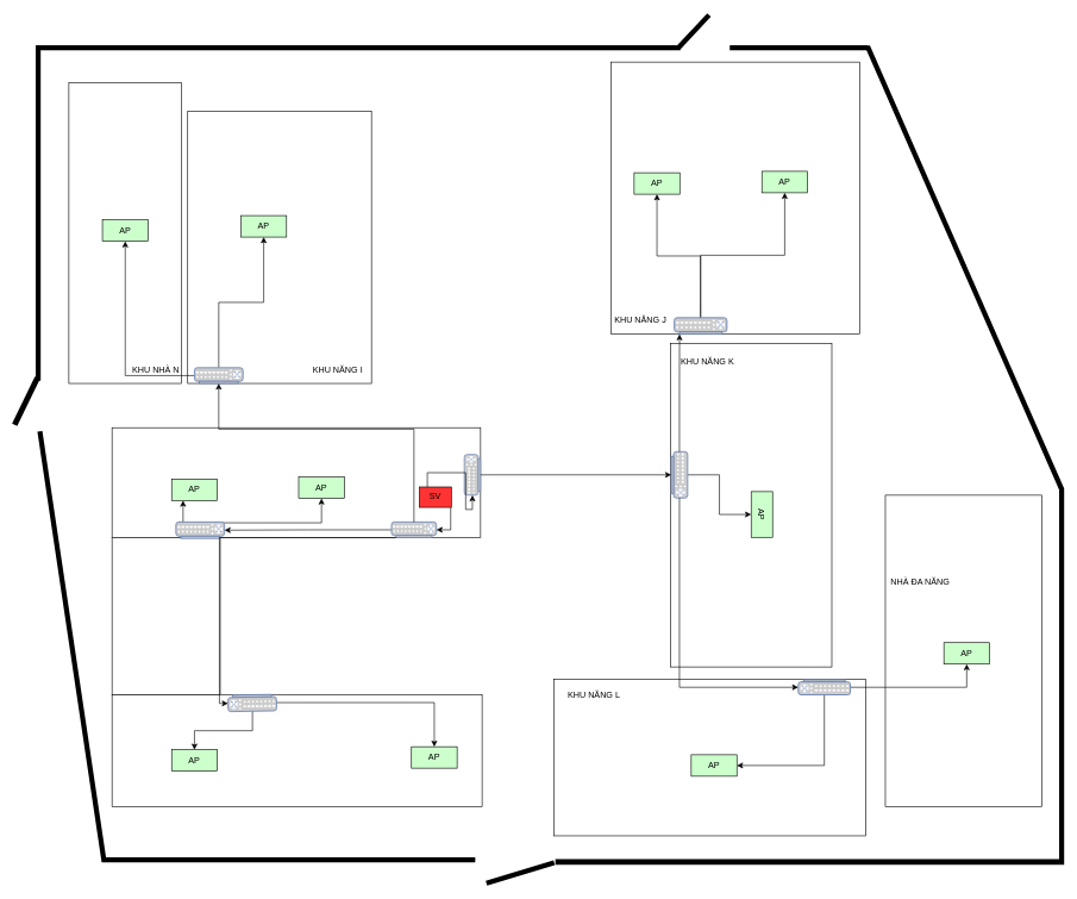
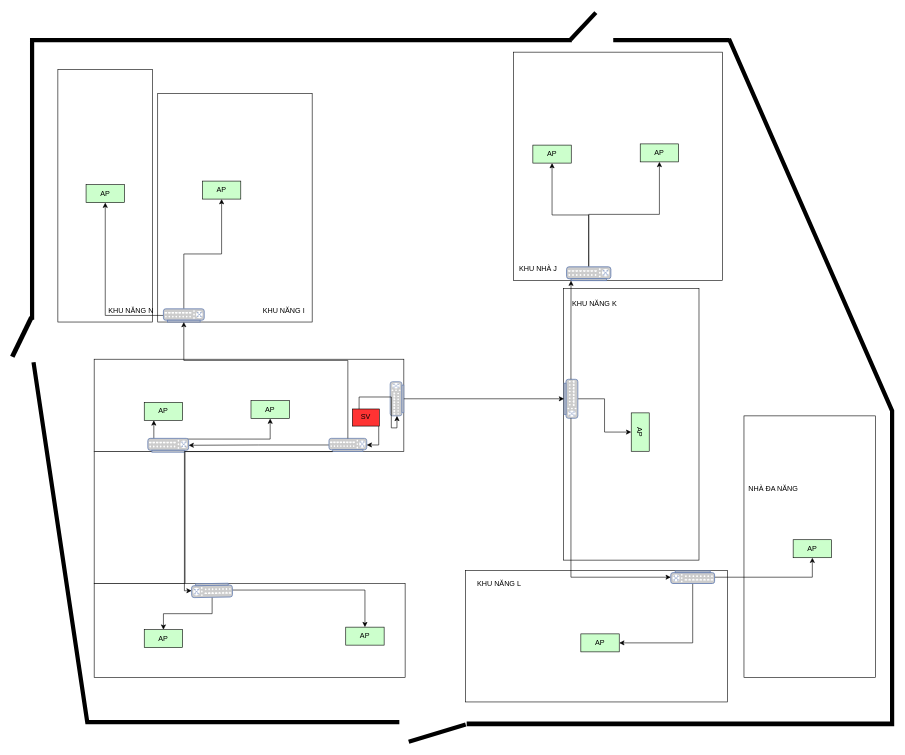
  <mxCell id="0" />
  <mxCell id="1" parent="0" />
  <mxCell id="2" value="" style="rounded=0;whiteSpace=wrap;html=1;" parent="1" vertex="1"><mxGeometry x="156.5" y="752" width="151.5" height="220" as="geometry" /></mxCell>
  <mxCell id="3" value="" style="rounded=0;whiteSpace=wrap;html=1;" parent="1" vertex="1"><mxGeometry x="156.5" y="598" width="516.38" height="154" as="geometry" /></mxCell>
  <mxCell id="4" value="" style="rounded=0;whiteSpace=wrap;html=1;" parent="1" vertex="1"><mxGeometry x="262.5" y="155" width="257.5" height="381" as="geometry" /></mxCell>
  <mxCell id="5" value="" style="rounded=0;whiteSpace=wrap;html=1;" parent="1" vertex="1"><mxGeometry x="96" y="115" width="158" height="421" as="geometry" /></mxCell>
  <mxCell id="6" value="" style="rounded=0;whiteSpace=wrap;html=1;" parent="1" vertex="1"><mxGeometry x="156.5" y="972" width="518.5" height="157" as="geometry" /></mxCell>
  <mxCell id="7" value="" style="rounded=0;whiteSpace=wrap;html=1;" parent="1" vertex="1"><mxGeometry x="856" y="86" width="348" height="381" as="geometry" /></mxCell>
  <mxCell id="8" value="" style="rounded=0;whiteSpace=wrap;html=1;" parent="1" vertex="1"><mxGeometry x="939" y="480" width="226" height="453" as="geometry" /></mxCell>
  <mxCell id="9" value="" style="rounded=0;whiteSpace=wrap;html=1;" parent="1" vertex="1"><mxGeometry x="776" y="950" width="436.5" height="219.5" as="geometry" /></mxCell>
  <mxCell id="10" value="" style="rounded=0;whiteSpace=wrap;html=1;direction=south;" parent="1" vertex="1"><mxGeometry x="1240" y="692.5" width="219.5" height="436.5" as="geometry" /></mxCell>
  <mxCell id="11" value="NHÀ ĐA NĂNG" style="text;html=1;align=center;verticalAlign=middle;whiteSpace=wrap;rounded=0;" parent="1" vertex="1"><mxGeometry x="1242.25" y="800" width="94" height="30" as="geometry" /></mxCell>
  <mxCell id="12" value="KHU NĂNG L" style="text;html=1;align=center;verticalAlign=middle;whiteSpace=wrap;rounded=0;" parent="1" vertex="1"><mxGeometry x="785" y="957" width="94" height="30" as="geometry" /></mxCell>
  <mxCell id="13" value="KHU NĂNG K" style="text;html=1;align=center;verticalAlign=middle;whiteSpace=wrap;rounded=0;" parent="1" vertex="1"><mxGeometry x="944.49" y="490" width="94" height="30" as="geometry" /></mxCell>
- <mxCell id="14" value="KHU NĂNG J" style="text;html=1;align=center;verticalAlign=middle;whiteSpace=wrap;rounded=0;" parent="1" vertex="1"><mxGeometry x="850.49" y="433" width="94" height="30" as="geometry" /></mxCell>
+ <mxCell id="14" value="KHU NHÀ J" style="text;html=1;align=center;verticalAlign=middle;whiteSpace=wrap;rounded=0;" parent="1" vertex="1"><mxGeometry x="850.49" y="433" width="94" height="30" as="geometry" /></mxCell>
  <mxCell id="15" value="KHU NĂNG I" style="text;html=1;align=center;verticalAlign=middle;whiteSpace=wrap;rounded=0;" parent="1" vertex="1"><mxGeometry x="426" y="501" width="94" height="34" as="geometry" /></mxCell>
- <mxCell id="16" value="KHU NHÀ N" style="text;html=1;align=center;verticalAlign=middle;whiteSpace=wrap;rounded=0;" parent="1" vertex="1"><mxGeometry x="170.75" y="503" width="94" height="30" as="geometry" /></mxCell>
+ <mxCell id="16" value="KHU NĂNG N" style="text;html=1;align=center;verticalAlign=middle;whiteSpace=wrap;rounded=0;" parent="1" vertex="1"><mxGeometry x="170.75" y="503" width="94" height="30" as="geometry" /></mxCell>
  <mxCell id="17" value="" style="endArrow=none;html=1;rounded=0;strokeWidth=7;" parent="1" edge="1"><mxGeometry width="50" height="50" relative="1" as="geometry"><mxPoint x="53" y="532" as="sourcePoint" /><mxPoint x="953" y="66" as="targetPoint" /><Array as="points"><mxPoint x="53" y="66" /></Array></mxGeometry></mxCell>
  <mxCell id="18" value="" style="endArrow=none;html=1;rounded=0;strokeWidth=7;" parent="1" edge="1"><mxGeometry width="50" height="50" relative="1" as="geometry"><mxPoint x="665.37" y="1203" as="sourcePoint" /><mxPoint x="55.37" y="603" as="targetPoint" /><Array as="points"><mxPoint x="145" y="1203" /></Array></mxGeometry></mxCell>
  <mxCell id="19" value="" style="endArrow=none;html=1;rounded=0;strokeWidth=7;" parent="1" edge="1"><mxGeometry width="50" height="50" relative="1" as="geometry"><mxPoint x="1487" y="1210" as="sourcePoint" /><mxPoint x="1215" y="64" as="targetPoint" /><Array as="points"><mxPoint x="1487" y="684" /></Array></mxGeometry></mxCell>
  <mxCell id="20" value="" style="endArrow=none;html=1;rounded=0;strokeWidth=8;" parent="1" edge="1"><mxGeometry width="50" height="50" relative="1" as="geometry"><mxPoint x="777.63" y="1206" as="sourcePoint" /><mxPoint x="1483.63" y="1206" as="targetPoint" /></mxGeometry></mxCell>
  <mxCell id="21" value="SV" style="rounded=0;whiteSpace=wrap;html=1;strokeColor=#000000;fillColor=#FF3333;" parent="1" vertex="1"><mxGeometry x="587" y="681" width="45" height="28.5" as="geometry" /></mxCell>
  <mxCell id="22" style="edgeStyle=orthogonalEdgeStyle;rounded=0;orthogonalLoop=1;jettySize=auto;html=1;exitX=0;exitY=0.5;exitDx=0;exitDy=0;exitPerimeter=0;" parent="1" source="23" target="34" edge="1"><mxGeometry relative="1" as="geometry" /></mxCell>
  <mxCell id="23" value="" style="fontColor=#0066CC;verticalAlign=top;verticalLabelPosition=bottom;labelPosition=center;align=center;html=1;outlineConnect=0;fillColor=#CCCCCC;strokeColor=#6881B3;gradientColor=none;gradientDirection=north;strokeWidth=2;shape=mxgraph.networks.switch;" parent="1" vertex="1"><mxGeometry x="548" y="730" width="63" height="22" as="geometry" /></mxCell>
  <mxCell id="24" value="" style="fontColor=#0066CC;verticalAlign=top;verticalLabelPosition=bottom;labelPosition=center;align=center;html=1;outlineConnect=0;fillColor=#CCCCCC;strokeColor=#6881B3;gradientColor=none;gradientDirection=north;strokeWidth=2;shape=mxgraph.networks.switch;direction=north;" parent="1" vertex="1"><mxGeometry x="650" y="635.5" width="22.88" height="57" as="geometry" /></mxCell>
  <mxCell id="25" style="edgeStyle=orthogonalEdgeStyle;rounded=0;orthogonalLoop=1;jettySize=auto;html=1;exitX=0.5;exitY=1;exitDx=0;exitDy=0;" parent="1" source="21" target="21" edge="1"><mxGeometry relative="1" as="geometry" /></mxCell>
  <mxCell id="26" value="AP" style="rounded=0;whiteSpace=wrap;html=1;fillColor=#CCFFCC;" parent="1" vertex="1"><mxGeometry x="418" y="667" width="64" height="30" as="geometry" /></mxCell>
  <mxCell id="27" value="AP" style="rounded=0;whiteSpace=wrap;html=1;fillColor=#CCFFCC;" parent="1" vertex="1"><mxGeometry x="240" y="670" width="64" height="30" as="geometry" /></mxCell>
  <mxCell id="28" value="AP" style="rounded=0;whiteSpace=wrap;html=1;fillColor=#CCFFCC;" parent="1" vertex="1"><mxGeometry x="240" y="1049" width="64" height="30" as="geometry" /></mxCell>
  <mxCell id="29" value="AP" style="rounded=0;whiteSpace=wrap;html=1;fillColor=#CCFFCC;" parent="1" vertex="1"><mxGeometry x="576" y="1044.75" width="64" height="30" as="geometry" /></mxCell>
  <mxCell id="30" style="edgeStyle=orthogonalEdgeStyle;rounded=0;orthogonalLoop=1;jettySize=auto;html=1;entryX=1;entryY=0.5;entryDx=0;entryDy=0;entryPerimeter=0;" parent="1" source="21" target="23" edge="1"><mxGeometry relative="1" as="geometry"><Array as="points"><mxPoint x="631" y="741" /></Array></mxGeometry></mxCell>
  <mxCell id="31" style="edgeStyle=orthogonalEdgeStyle;rounded=0;orthogonalLoop=1;jettySize=auto;html=1;exitX=0.25;exitY=0;exitDx=0;exitDy=0;entryX=0;entryY=0.5;entryDx=0;entryDy=0;entryPerimeter=0;" parent="1" source="21" target="24" edge="1"><mxGeometry relative="1" as="geometry" /></mxCell>
  <mxCell id="32" style="edgeStyle=orthogonalEdgeStyle;rounded=0;orthogonalLoop=1;jettySize=auto;html=1;exitX=0.95;exitY=0.05;exitDx=0;exitDy=0;exitPerimeter=0;" parent="1" source="34" target="26" edge="1"><mxGeometry relative="1" as="geometry" /></mxCell>
  <mxCell id="33" style="edgeStyle=orthogonalEdgeStyle;rounded=0;orthogonalLoop=1;jettySize=auto;html=1;exitX=0.05;exitY=0.05;exitDx=0;exitDy=0;exitPerimeter=0;entryX=0.25;entryY=1;entryDx=0;entryDy=0;" parent="1" source="34" target="27" edge="1"><mxGeometry relative="1" as="geometry" /></mxCell>
  <mxCell id="34" value="" style="fontColor=#0066CC;verticalAlign=top;verticalLabelPosition=bottom;labelPosition=center;align=center;html=1;outlineConnect=0;fillColor=#CCCCCC;strokeColor=#6881B3;gradientColor=none;gradientDirection=north;strokeWidth=2;shape=mxgraph.networks.switch;rotation=0;" parent="1" vertex="1"><mxGeometry x="246" y="730" width="68" height="23" as="geometry" /></mxCell>
  <mxCell id="35" style="edgeStyle=orthogonalEdgeStyle;rounded=0;orthogonalLoop=1;jettySize=auto;html=1;exitX=0;exitY=0.5;exitDx=0;exitDy=0;exitPerimeter=0;entryX=0.5;entryY=0;entryDx=0;entryDy=0;" parent="1" source="37" target="29" edge="1"><mxGeometry relative="1" as="geometry" /></mxCell>
  <mxCell id="36" style="edgeStyle=orthogonalEdgeStyle;rounded=0;orthogonalLoop=1;jettySize=auto;html=1;exitX=0.5;exitY=0;exitDx=0;exitDy=0;exitPerimeter=0;entryX=0.5;entryY=0;entryDx=0;entryDy=0;" parent="1" source="37" target="28" edge="1"><mxGeometry relative="1" as="geometry" /></mxCell>
  <mxCell id="37" value="" style="fontColor=#0066CC;verticalAlign=top;verticalLabelPosition=bottom;labelPosition=center;align=center;html=1;outlineConnect=0;fillColor=#CCCCCC;strokeColor=#6881B3;gradientColor=none;gradientDirection=north;strokeWidth=2;shape=mxgraph.networks.switch;rotation=-181;" parent="1" vertex="1"><mxGeometry x="319" y="972" width="68" height="23" as="geometry" /></mxCell>
  <mxCell id="38" style="edgeStyle=orthogonalEdgeStyle;rounded=0;orthogonalLoop=1;jettySize=auto;html=1;exitX=0.1;exitY=1;exitDx=0;exitDy=0;exitPerimeter=0;entryX=1;entryY=0.5;entryDx=0;entryDy=0;entryPerimeter=0;" parent="1" source="23" target="37" edge="1"><mxGeometry relative="1" as="geometry"><Array as="points"><mxPoint x="307" y="752" /><mxPoint x="307" y="984" /></Array></mxGeometry></mxCell>
  <mxCell id="39" value="" style="endArrow=none;html=1;rounded=0;strokeWidth=8;" parent="1" edge="1"><mxGeometry width="50" height="50" relative="1" as="geometry"><mxPoint x="20" y="594" as="sourcePoint" /><mxPoint x="52" y="528" as="targetPoint" /></mxGeometry></mxCell>
  <mxCell id="40" value="" style="endArrow=none;html=1;rounded=0;strokeWidth=7;" parent="1" edge="1"><mxGeometry width="50" height="50" relative="1" as="geometry"><mxPoint x="681" y="1236" as="sourcePoint" /><mxPoint x="776" y="1207" as="targetPoint" /></mxGeometry></mxCell>
  <mxCell id="41" style="edgeStyle=orthogonalEdgeStyle;rounded=0;orthogonalLoop=1;jettySize=auto;html=1;exitX=0.5;exitY=0;exitDx=0;exitDy=0;exitPerimeter=0;entryX=0.5;entryY=1;entryDx=0;entryDy=0;" parent="1" source="43" target="46" edge="1"><mxGeometry relative="1" as="geometry" /></mxCell>
  <mxCell id="42" style="edgeStyle=orthogonalEdgeStyle;rounded=0;orthogonalLoop=1;jettySize=auto;html=1;exitX=0;exitY=0.5;exitDx=0;exitDy=0;exitPerimeter=0;entryX=0.5;entryY=1;entryDx=0;entryDy=0;" parent="1" source="43" target="45" edge="1"><mxGeometry relative="1" as="geometry" /></mxCell>
  <mxCell id="43" value="" style="fontColor=#0066CC;verticalAlign=top;verticalLabelPosition=bottom;labelPosition=center;align=center;html=1;outlineConnect=0;fillColor=#CCCCCC;strokeColor=#6881B3;gradientColor=none;gradientDirection=north;strokeWidth=2;shape=mxgraph.networks.switch;" parent="1" vertex="1"><mxGeometry x="272" y="514" width="68" height="22" as="geometry" /></mxCell>
  <mxCell id="44" style="edgeStyle=orthogonalEdgeStyle;rounded=0;orthogonalLoop=1;jettySize=auto;html=1;exitX=0.5;exitY=0;exitDx=0;exitDy=0;exitPerimeter=0;entryX=0.5;entryY=1;entryDx=0;entryDy=0;entryPerimeter=0;" parent="1" source="23" target="43" edge="1"><mxGeometry relative="1" as="geometry"><Array as="points"><mxPoint x="579" y="600" /><mxPoint x="306" y="600" /></Array></mxGeometry></mxCell>
  <mxCell id="45" value="AP" style="rounded=0;whiteSpace=wrap;html=1;fillColor=#CCFFCC;" parent="1" vertex="1"><mxGeometry x="143" y="307" width="64" height="30" as="geometry" /></mxCell>
  <mxCell id="46" value="AP" style="rounded=0;whiteSpace=wrap;html=1;fillColor=#CCFFCC;" parent="1" vertex="1"><mxGeometry x="337" y="301" width="64" height="30" as="geometry" /></mxCell>
  <mxCell id="47" style="edgeStyle=orthogonalEdgeStyle;rounded=0;orthogonalLoop=1;jettySize=auto;html=1;exitX=0.5;exitY=0;exitDx=0;exitDy=0;exitPerimeter=0;entryX=0.5;entryY=1;entryDx=0;entryDy=0;" parent="1" source="48" target="61" edge="1"><mxGeometry relative="1" as="geometry" /></mxCell>
  <mxCell id="48" value="" style="fontColor=#0066CC;verticalAlign=top;verticalLabelPosition=bottom;labelPosition=center;align=center;html=1;outlineConnect=0;fillColor=#CCCCCC;strokeColor=#6881B3;gradientColor=none;gradientDirection=north;strokeWidth=2;shape=mxgraph.networks.switch;rotation=90;" parent="1" vertex="1"><mxGeometry x="919" y="652.5" width="65" height="23" as="geometry" /></mxCell>
  <mxCell id="49" style="edgeStyle=orthogonalEdgeStyle;rounded=0;orthogonalLoop=1;jettySize=auto;html=1;exitX=0;exitY=0.5;exitDx=0;exitDy=0;exitPerimeter=0;entryX=0.5;entryY=1;entryDx=0;entryDy=0;" parent="1" source="51" target="62" edge="1"><mxGeometry relative="1" as="geometry" /></mxCell>
  <mxCell id="50" style="edgeStyle=orthogonalEdgeStyle;rounded=0;orthogonalLoop=1;jettySize=auto;html=1;exitX=0.5;exitY=0;exitDx=0;exitDy=0;exitPerimeter=0;entryX=1;entryY=0.5;entryDx=0;entryDy=0;" parent="1" source="51" target="63" edge="1"><mxGeometry relative="1" as="geometry" /></mxCell>
  <mxCell id="51" value="" style="fontColor=#0066CC;verticalAlign=top;verticalLabelPosition=bottom;labelPosition=center;align=center;html=1;outlineConnect=0;fillColor=#CCCCCC;strokeColor=#6881B3;gradientColor=none;gradientDirection=north;strokeWidth=2;shape=mxgraph.networks.switch;rotation=-180;" parent="1" vertex="1"><mxGeometry x="1118" y="951" width="73" height="21" as="geometry" /></mxCell>
  <mxCell id="52" style="edgeStyle=orthogonalEdgeStyle;rounded=0;orthogonalLoop=1;jettySize=auto;html=1;exitX=0.5;exitY=0;exitDx=0;exitDy=0;exitPerimeter=0;entryX=0.5;entryY=1;entryDx=0;entryDy=0;" parent="1" source="54" target="60" edge="1"><mxGeometry relative="1" as="geometry" /></mxCell>
  <mxCell id="53" style="edgeStyle=orthogonalEdgeStyle;rounded=0;orthogonalLoop=1;jettySize=auto;html=1;exitX=0.5;exitY=0;exitDx=0;exitDy=0;exitPerimeter=0;entryX=0.5;entryY=1;entryDx=0;entryDy=0;" parent="1" source="54" target="64" edge="1"><mxGeometry relative="1" as="geometry" /></mxCell>
  <mxCell id="54" value="" style="fontColor=#0066CC;verticalAlign=top;verticalLabelPosition=bottom;labelPosition=center;align=center;html=1;outlineConnect=0;fillColor=#CCCCCC;strokeColor=#6881B3;gradientColor=none;gradientDirection=north;strokeWidth=2;shape=mxgraph.networks.switch;" parent="1" vertex="1"><mxGeometry x="944.25" y="444" width="73.75" height="23" as="geometry" /></mxCell>
  <mxCell id="55" value="" style="endArrow=none;html=1;rounded=0;strokeWidth=7;" parent="1" edge="1"><mxGeometry width="50" height="50" relative="1" as="geometry"><mxPoint x="1022" y="66" as="sourcePoint" /><mxPoint x="1216" y="66" as="targetPoint" /></mxGeometry></mxCell>
  <mxCell id="56" value="" style="endArrow=none;html=1;rounded=0;strokeWidth=7;" parent="1" edge="1"><mxGeometry width="50" height="50" relative="1" as="geometry"><mxPoint x="951" y="65" as="sourcePoint" /><mxPoint x="993" y="20" as="targetPoint" /></mxGeometry></mxCell>
  <mxCell id="57" style="edgeStyle=orthogonalEdgeStyle;rounded=0;orthogonalLoop=1;jettySize=auto;html=1;exitX=0.5;exitY=1;exitDx=0;exitDy=0;exitPerimeter=0;entryX=0.5;entryY=1;entryDx=0;entryDy=0;entryPerimeter=0;" parent="1" source="24" target="48" edge="1"><mxGeometry relative="1" as="geometry" /></mxCell>
  <mxCell id="58" style="edgeStyle=orthogonalEdgeStyle;rounded=0;orthogonalLoop=1;jettySize=auto;html=1;exitX=0;exitY=0.5;exitDx=0;exitDy=0;exitPerimeter=0;entryX=0.1;entryY=1;entryDx=0;entryDy=0;entryPerimeter=0;" parent="1" source="48" target="54" edge="1"><mxGeometry relative="1" as="geometry" /></mxCell>
  <mxCell id="59" style="edgeStyle=orthogonalEdgeStyle;rounded=0;orthogonalLoop=1;jettySize=auto;html=1;exitX=1;exitY=0.5;exitDx=0;exitDy=0;exitPerimeter=0;entryX=1;entryY=0.5;entryDx=0;entryDy=0;entryPerimeter=0;" parent="1" source="48" target="51" edge="1"><mxGeometry relative="1" as="geometry" /></mxCell>
  <mxCell id="60" value="AP" style="rounded=0;whiteSpace=wrap;html=1;fillColor=#CCFFCC;" parent="1" vertex="1"><mxGeometry x="888" y="241" width="64" height="30" as="geometry" /></mxCell>
  <mxCell id="61" value="AP" style="rounded=0;whiteSpace=wrap;html=1;fillColor=#CCFFCC;rotation=90;" parent="1" vertex="1"><mxGeometry x="1035" y="704.5" width="64" height="30" as="geometry" /></mxCell>
  <mxCell id="62" value="AP" style="rounded=0;whiteSpace=wrap;html=1;fillColor=#CCFFCC;" parent="1" vertex="1"><mxGeometry x="1322" y="899" width="64" height="30" as="geometry" /></mxCell>
  <mxCell id="63" value="AP" style="rounded=0;whiteSpace=wrap;html=1;fillColor=#CCFFCC;" parent="1" vertex="1"><mxGeometry x="968" y="1056" width="64" height="30" as="geometry" /></mxCell>
  <mxCell id="64" value="AP" style="rounded=0;whiteSpace=wrap;html=1;fillColor=#CCFFCC;" parent="1" vertex="1"><mxGeometry x="1067" y="239" width="64" height="30" as="geometry" /></mxCell>
